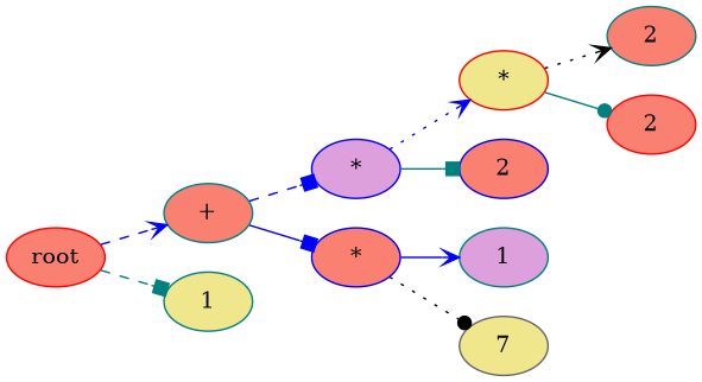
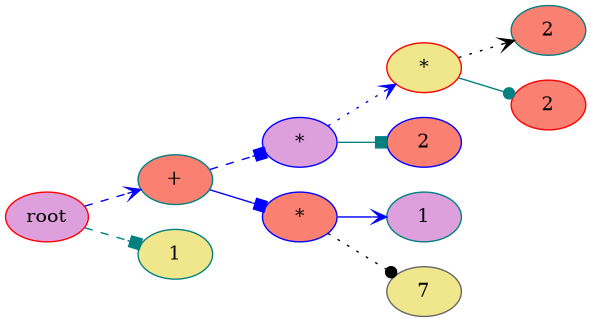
  digraph {
    rankdir=LR
    node [style=filled fillcolor=salmon color=teal]
    edge [color=blue style=solid arrowhead=vee]
-   n1 [label=root color=red]
+   n1 [label=root fillcolor=plum color=red]
    n2 [label="+"]
    n3 [label=1 fillcolor=khaki]
    n4 [label="*" fillcolor=plum color=blue]
    n5 [label="*" color=blue]
    n6 [label="*" fillcolor=khaki color=red]
    n7 [label=2 color=blue]
    n8 [label=2]
    n9 [label=2 color=red]
    n10 [label=1 fillcolor=plum]
    n11 [label=7 fillcolor=khaki color=gray40]
    n1 -> n2 [style=dashed]
    n1 -> n3 [color=teal style=dashed arrowhead=box]
    n2 -> n4 [style=dashed arrowhead=box]
    n2 -> n5 [arrowhead=box]
    n4 -> n6 [style=dotted]
    n4 -> n7 [color=teal arrowhead=box]
    n5 -> n10
    n5 -> n11 [color=black style=dotted arrowhead=dot]
    n6 -> n8 [color=black style=dotted]
    n6 -> n9 [color=teal arrowhead=dot]
  }
